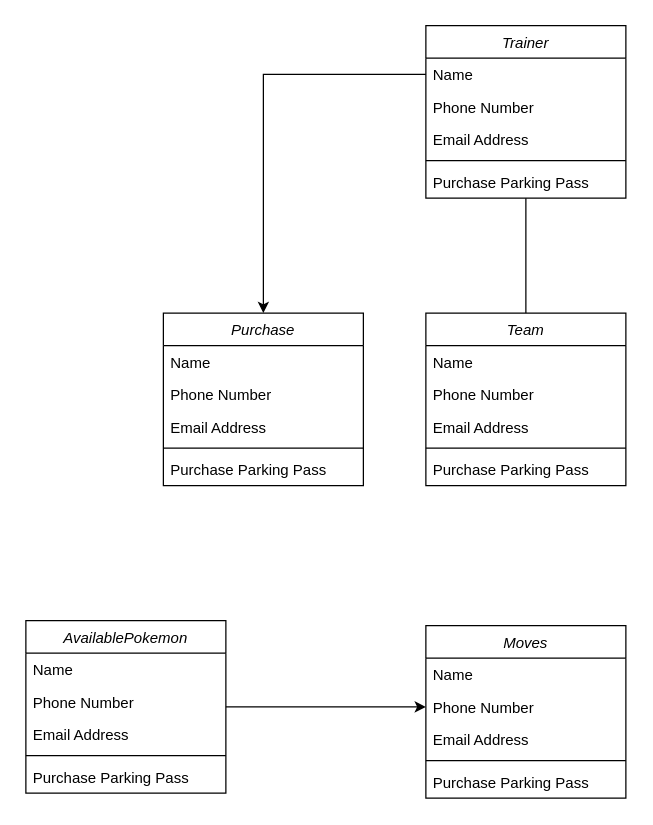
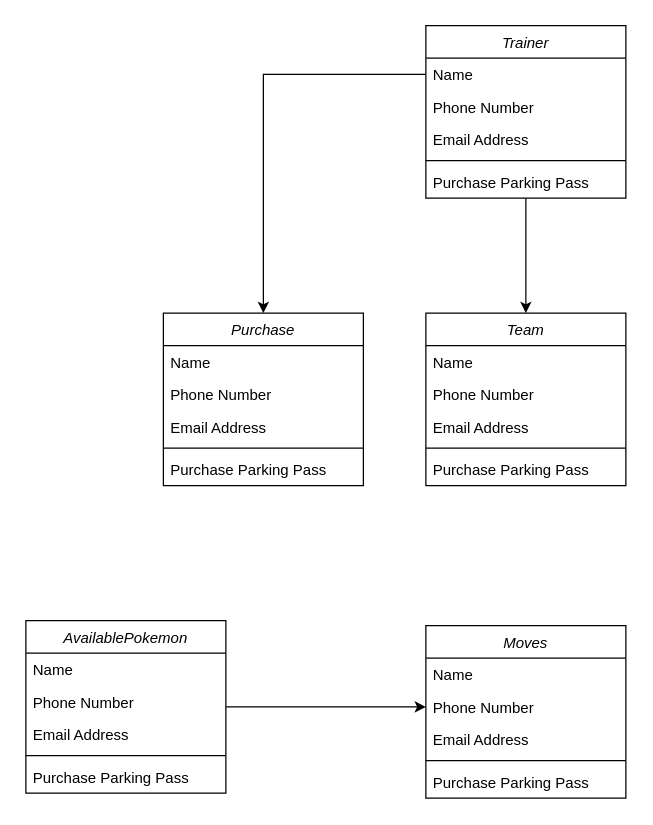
  <mxCell id="0" />
  <mxCell id="1" parent="0" />
- <mxCell id="2" style="edgeStyle=orthogonalEdgeStyle;rounded=0;orthogonalLoop=1;jettySize=auto;html=1;endArrow=none;" edge="1" parent="1" source="3" target="16"><mxGeometry relative="1" as="geometry" /></mxCell>
+ <mxCell id="2" style="edgeStyle=orthogonalEdgeStyle;rounded=0;orthogonalLoop=1;jettySize=auto;html=1;" edge="1" parent="1" source="3" target="16"><mxGeometry relative="1" as="geometry" /></mxCell>
  <mxCell id="3" value="Trainer" style="swimlane;fontStyle=2;align=center;verticalAlign=top;childLayout=stackLayout;horizontal=1;startSize=26;horizontalStack=0;resizeParent=1;resizeLast=0;collapsible=1;marginBottom=0;rounded=0;shadow=0;strokeWidth=1;" parent="1" vertex="1"><mxGeometry x="340" y="20" width="160" height="138" as="geometry"><mxRectangle x="230" y="140" width="160" height="26" as="alternateBounds" /></mxGeometry></mxCell>
  <mxCell id="4" value="Name" style="text;align=left;verticalAlign=top;spacingLeft=4;spacingRight=4;overflow=hidden;rotatable=0;points=[[0,0.5],[1,0.5]];portConstraint=eastwest;" parent="3" vertex="1"><mxGeometry y="26" width="160" height="26" as="geometry" /></mxCell>
  <mxCell id="5" value="Phone Number" style="text;align=left;verticalAlign=top;spacingLeft=4;spacingRight=4;overflow=hidden;rotatable=0;points=[[0,0.5],[1,0.5]];portConstraint=eastwest;rounded=0;shadow=0;html=0;" parent="3" vertex="1"><mxGeometry y="52" width="160" height="26" as="geometry" /></mxCell>
  <mxCell id="6" value="Email Address" style="text;align=left;verticalAlign=top;spacingLeft=4;spacingRight=4;overflow=hidden;rotatable=0;points=[[0,0.5],[1,0.5]];portConstraint=eastwest;rounded=0;shadow=0;html=0;" parent="3" vertex="1"><mxGeometry y="78" width="160" height="26" as="geometry" /></mxCell>
  <mxCell id="7" value="" style="line;html=1;strokeWidth=1;align=left;verticalAlign=middle;spacingTop=-1;spacingLeft=3;spacingRight=3;rotatable=0;labelPosition=right;points=[];portConstraint=eastwest;" parent="3" vertex="1"><mxGeometry y="104" width="160" height="8" as="geometry" /></mxCell>
  <mxCell id="8" value="Purchase Parking Pass" style="text;align=left;verticalAlign=top;spacingLeft=4;spacingRight=4;overflow=hidden;rotatable=0;points=[[0,0.5],[1,0.5]];portConstraint=eastwest;" parent="3" vertex="1"><mxGeometry y="112" width="160" height="26" as="geometry" /></mxCell>
  <mxCell id="9" style="edgeStyle=orthogonalEdgeStyle;rounded=0;orthogonalLoop=1;jettySize=auto;html=1;" edge="1" parent="1" source="10" target="24"><mxGeometry relative="1" as="geometry" /></mxCell>
  <mxCell id="10" value="AvailablePokemon" style="swimlane;fontStyle=2;align=center;verticalAlign=top;childLayout=stackLayout;horizontal=1;startSize=26;horizontalStack=0;resizeParent=1;resizeLast=0;collapsible=1;marginBottom=0;rounded=0;shadow=0;strokeWidth=1;" vertex="1" parent="1"><mxGeometry x="20" y="496" width="160" height="138" as="geometry"><mxRectangle x="230" y="140" width="160" height="26" as="alternateBounds" /></mxGeometry></mxCell>
  <mxCell id="11" value="Name" style="text;align=left;verticalAlign=top;spacingLeft=4;spacingRight=4;overflow=hidden;rotatable=0;points=[[0,0.5],[1,0.5]];portConstraint=eastwest;" vertex="1" parent="10"><mxGeometry y="26" width="160" height="26" as="geometry" /></mxCell>
  <mxCell id="12" value="Phone Number" style="text;align=left;verticalAlign=top;spacingLeft=4;spacingRight=4;overflow=hidden;rotatable=0;points=[[0,0.5],[1,0.5]];portConstraint=eastwest;rounded=0;shadow=0;html=0;" vertex="1" parent="10"><mxGeometry y="52" width="160" height="26" as="geometry" /></mxCell>
  <mxCell id="13" value="Email Address" style="text;align=left;verticalAlign=top;spacingLeft=4;spacingRight=4;overflow=hidden;rotatable=0;points=[[0,0.5],[1,0.5]];portConstraint=eastwest;rounded=0;shadow=0;html=0;" vertex="1" parent="10"><mxGeometry y="78" width="160" height="26" as="geometry" /></mxCell>
  <mxCell id="14" value="" style="line;html=1;strokeWidth=1;align=left;verticalAlign=middle;spacingTop=-1;spacingLeft=3;spacingRight=3;rotatable=0;labelPosition=right;points=[];portConstraint=eastwest;" vertex="1" parent="10"><mxGeometry y="104" width="160" height="8" as="geometry" /></mxCell>
  <mxCell id="15" value="Purchase Parking Pass" style="text;align=left;verticalAlign=top;spacingLeft=4;spacingRight=4;overflow=hidden;rotatable=0;points=[[0,0.5],[1,0.5]];portConstraint=eastwest;" vertex="1" parent="10"><mxGeometry y="112" width="160" height="26" as="geometry" /></mxCell>
  <mxCell id="16" value="Team" style="swimlane;fontStyle=2;align=center;verticalAlign=top;childLayout=stackLayout;horizontal=1;startSize=26;horizontalStack=0;resizeParent=1;resizeLast=0;collapsible=1;marginBottom=0;rounded=0;shadow=0;strokeWidth=1;" vertex="1" parent="1"><mxGeometry x="340" y="250" width="160" height="138" as="geometry"><mxRectangle x="230" y="140" width="160" height="26" as="alternateBounds" /></mxGeometry></mxCell>
  <mxCell id="17" value="Name" style="text;align=left;verticalAlign=top;spacingLeft=4;spacingRight=4;overflow=hidden;rotatable=0;points=[[0,0.5],[1,0.5]];portConstraint=eastwest;" vertex="1" parent="16"><mxGeometry y="26" width="160" height="26" as="geometry" /></mxCell>
  <mxCell id="18" value="Phone Number" style="text;align=left;verticalAlign=top;spacingLeft=4;spacingRight=4;overflow=hidden;rotatable=0;points=[[0,0.5],[1,0.5]];portConstraint=eastwest;rounded=0;shadow=0;html=0;" vertex="1" parent="16"><mxGeometry y="52" width="160" height="26" as="geometry" /></mxCell>
  <mxCell id="19" value="Email Address" style="text;align=left;verticalAlign=top;spacingLeft=4;spacingRight=4;overflow=hidden;rotatable=0;points=[[0,0.5],[1,0.5]];portConstraint=eastwest;rounded=0;shadow=0;html=0;" vertex="1" parent="16"><mxGeometry y="78" width="160" height="26" as="geometry" /></mxCell>
  <mxCell id="20" value="" style="line;html=1;strokeWidth=1;align=left;verticalAlign=middle;spacingTop=-1;spacingLeft=3;spacingRight=3;rotatable=0;labelPosition=right;points=[];portConstraint=eastwest;" vertex="1" parent="16"><mxGeometry y="104" width="160" height="8" as="geometry" /></mxCell>
  <mxCell id="21" value="Purchase Parking Pass" style="text;align=left;verticalAlign=top;spacingLeft=4;spacingRight=4;overflow=hidden;rotatable=0;points=[[0,0.5],[1,0.5]];portConstraint=eastwest;" vertex="1" parent="16"><mxGeometry y="112" width="160" height="26" as="geometry" /></mxCell>
  <mxCell id="22" value="Moves" style="swimlane;fontStyle=2;align=center;verticalAlign=top;childLayout=stackLayout;horizontal=1;startSize=26;horizontalStack=0;resizeParent=1;resizeLast=0;collapsible=1;marginBottom=0;rounded=0;shadow=0;strokeWidth=1;" vertex="1" parent="1"><mxGeometry x="340" y="500" width="160" height="138" as="geometry"><mxRectangle x="230" y="140" width="160" height="26" as="alternateBounds" /></mxGeometry></mxCell>
  <mxCell id="23" value="Name" style="text;align=left;verticalAlign=top;spacingLeft=4;spacingRight=4;overflow=hidden;rotatable=0;points=[[0,0.5],[1,0.5]];portConstraint=eastwest;" vertex="1" parent="22"><mxGeometry y="26" width="160" height="26" as="geometry" /></mxCell>
  <mxCell id="24" value="Phone Number" style="text;align=left;verticalAlign=top;spacingLeft=4;spacingRight=4;overflow=hidden;rotatable=0;points=[[0,0.5],[1,0.5]];portConstraint=eastwest;rounded=0;shadow=0;html=0;" vertex="1" parent="22"><mxGeometry y="52" width="160" height="26" as="geometry" /></mxCell>
  <mxCell id="25" value="Email Address" style="text;align=left;verticalAlign=top;spacingLeft=4;spacingRight=4;overflow=hidden;rotatable=0;points=[[0,0.5],[1,0.5]];portConstraint=eastwest;rounded=0;shadow=0;html=0;" vertex="1" parent="22"><mxGeometry y="78" width="160" height="26" as="geometry" /></mxCell>
  <mxCell id="26" value="" style="line;html=1;strokeWidth=1;align=left;verticalAlign=middle;spacingTop=-1;spacingLeft=3;spacingRight=3;rotatable=0;labelPosition=right;points=[];portConstraint=eastwest;" vertex="1" parent="22"><mxGeometry y="104" width="160" height="8" as="geometry" /></mxCell>
  <mxCell id="27" value="Purchase Parking Pass" style="text;align=left;verticalAlign=top;spacingLeft=4;spacingRight=4;overflow=hidden;rotatable=0;points=[[0,0.5],[1,0.5]];portConstraint=eastwest;" vertex="1" parent="22"><mxGeometry y="112" width="160" height="26" as="geometry" /></mxCell>
  <mxCell id="28" value="Purchase" style="swimlane;fontStyle=2;align=center;verticalAlign=top;childLayout=stackLayout;horizontal=1;startSize=26;horizontalStack=0;resizeParent=1;resizeLast=0;collapsible=1;marginBottom=0;rounded=0;shadow=0;strokeWidth=1;" vertex="1" parent="1"><mxGeometry x="130" y="250" width="160" height="138" as="geometry"><mxRectangle x="230" y="140" width="160" height="26" as="alternateBounds" /></mxGeometry></mxCell>
  <mxCell id="29" value="Name" style="text;align=left;verticalAlign=top;spacingLeft=4;spacingRight=4;overflow=hidden;rotatable=0;points=[[0,0.5],[1,0.5]];portConstraint=eastwest;" vertex="1" parent="28"><mxGeometry y="26" width="160" height="26" as="geometry" /></mxCell>
  <mxCell id="30" value="Phone Number" style="text;align=left;verticalAlign=top;spacingLeft=4;spacingRight=4;overflow=hidden;rotatable=0;points=[[0,0.5],[1,0.5]];portConstraint=eastwest;rounded=0;shadow=0;html=0;" vertex="1" parent="28"><mxGeometry y="52" width="160" height="26" as="geometry" /></mxCell>
  <mxCell id="31" value="Email Address" style="text;align=left;verticalAlign=top;spacingLeft=4;spacingRight=4;overflow=hidden;rotatable=0;points=[[0,0.5],[1,0.5]];portConstraint=eastwest;rounded=0;shadow=0;html=0;" vertex="1" parent="28"><mxGeometry y="78" width="160" height="26" as="geometry" /></mxCell>
  <mxCell id="32" value="" style="line;html=1;strokeWidth=1;align=left;verticalAlign=middle;spacingTop=-1;spacingLeft=3;spacingRight=3;rotatable=0;labelPosition=right;points=[];portConstraint=eastwest;" vertex="1" parent="28"><mxGeometry y="104" width="160" height="8" as="geometry" /></mxCell>
  <mxCell id="33" value="Purchase Parking Pass" style="text;align=left;verticalAlign=top;spacingLeft=4;spacingRight=4;overflow=hidden;rotatable=0;points=[[0,0.5],[1,0.5]];portConstraint=eastwest;" vertex="1" parent="28"><mxGeometry y="112" width="160" height="18" as="geometry" /></mxCell>
  <mxCell id="34" style="edgeStyle=orthogonalEdgeStyle;rounded=0;orthogonalLoop=1;jettySize=auto;html=1;" edge="1" parent="1" source="4" target="28"><mxGeometry relative="1" as="geometry" /></mxCell>
